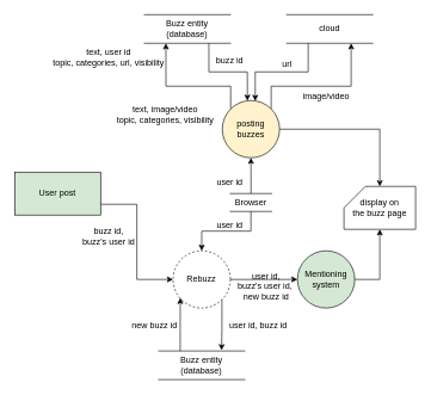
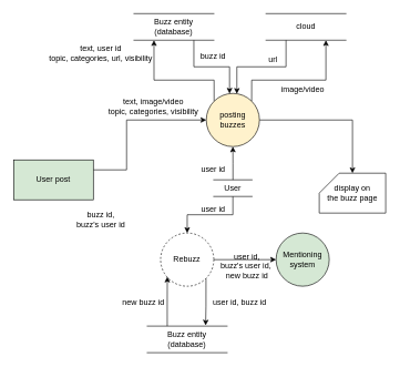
  <mxCell id="0" />
  <mxCell id="1" parent="0" />
  <mxCell id="2" value="text, image/video&lt;br&gt;topic, categories, visibility" style="text;html=1;align=center;verticalAlign=middle;resizable=0;points=[];autosize=1;strokeColor=none;fillColor=none;" parent="1" vertex="1"><mxGeometry x="150" y="140" width="160" height="40" as="geometry" /></mxCell>
- <mxCell id="4" style="edgeStyle=orthogonalEdgeStyle;rounded=0;orthogonalLoop=1;jettySize=auto;html=1;exitX=1;exitY=0.75;exitDx=0;exitDy=0;entryX=0;entryY=0.5;entryDx=0;entryDy=0;" edge="1" parent="1" source="5" target="12"><mxGeometry relative="1" as="geometry" /></mxCell>
+ <mxCell id="3" style="edgeStyle=orthogonalEdgeStyle;rounded=0;orthogonalLoop=1;jettySize=auto;html=1;exitX=1;exitY=0.25;exitDx=0;exitDy=0;entryX=0;entryY=0.5;entryDx=0;entryDy=0;" edge="1" parent="1" source="5" target="9"><mxGeometry relative="1" as="geometry"><Array as="points"><mxPoint x="190" y="255" /><mxPoint x="190" y="180" /></Array></mxGeometry></mxCell>
  <mxCell id="5" value="User post" style="rounded=0;whiteSpace=wrap;html=1;fillColor=#d5e8d4;" vertex="1" parent="1"><mxGeometry x="20" y="240" width="120" height="60" as="geometry" /></mxCell>
  <mxCell id="6" style="edgeStyle=orthogonalEdgeStyle;rounded=0;orthogonalLoop=1;jettySize=auto;html=1;exitX=0;exitY=0;exitDx=0;exitDy=0;entryX=0.25;entryY=1;entryDx=0;entryDy=0;" edge="1" parent="1" source="9" target="22"><mxGeometry relative="1" as="geometry"><Array as="points"><mxPoint x="322" y="120" /><mxPoint x="231" y="120" /></Array></mxGeometry></mxCell>
  <mxCell id="7" style="edgeStyle=orthogonalEdgeStyle;rounded=0;orthogonalLoop=1;jettySize=auto;html=1;exitX=1;exitY=0;exitDx=0;exitDy=0;entryX=0.75;entryY=1;entryDx=0;entryDy=0;" edge="1" parent="1" source="9" target="24"><mxGeometry relative="1" as="geometry"><Array as="points"><mxPoint x="378" y="120" /><mxPoint x="490" y="120" /></Array></mxGeometry></mxCell>
  <mxCell id="8" style="edgeStyle=orthogonalEdgeStyle;rounded=0;orthogonalLoop=1;jettySize=auto;html=1;exitX=1;exitY=0.5;exitDx=0;exitDy=0;entryX=0.5;entryY=0;entryDx=0;entryDy=0;entryPerimeter=0;" edge="1" parent="1" source="9" target="20"><mxGeometry relative="1" as="geometry" /></mxCell>
  <mxCell id="9" value="posting&lt;br&gt;buzzes" style="ellipse;whiteSpace=wrap;html=1;aspect=fixed;fillColor=#fff2cc;" vertex="1" parent="1"><mxGeometry x="310" y="140" width="80" height="80" as="geometry" /></mxCell>
  <mxCell id="10" style="edgeStyle=orthogonalEdgeStyle;rounded=0;orthogonalLoop=1;jettySize=auto;html=1;exitX=1;exitY=0.5;exitDx=0;exitDy=0;entryX=0;entryY=0.5;entryDx=0;entryDy=0;" edge="1" parent="1" source="12" target="19"><mxGeometry relative="1" as="geometry"><mxPoint x="400" y="389.833" as="targetPoint" /></mxGeometry></mxCell>
  <mxCell id="11" style="edgeStyle=orthogonalEdgeStyle;rounded=0;orthogonalLoop=1;jettySize=auto;html=1;exitX=1;exitY=1;exitDx=0;exitDy=0;entryX=0.731;entryY=-0.025;entryDx=0;entryDy=0;entryPerimeter=0;" edge="1" parent="1" source="12" target="31"><mxGeometry relative="1" as="geometry" /></mxCell>
  <mxCell id="12" value="Rebuzz" style="ellipse;whiteSpace=wrap;html=1;aspect=fixed;dashed=1;" vertex="1" parent="1"><mxGeometry x="241.25" y="350" width="80" height="80" as="geometry" /></mxCell>
  <mxCell id="13" value="" style="edgeStyle=orthogonalEdgeStyle;rounded=0;orthogonalLoop=1;jettySize=auto;html=1;" edge="1" parent="1" source="15" target="9"><mxGeometry relative="1" as="geometry" /></mxCell>
  <mxCell id="14" style="edgeStyle=orthogonalEdgeStyle;rounded=0;orthogonalLoop=1;jettySize=auto;html=1;exitX=0.5;exitY=1;exitDx=0;exitDy=0;entryX=0.5;entryY=0;entryDx=0;entryDy=0;" edge="1" parent="1" source="15" target="12"><mxGeometry relative="1" as="geometry" /></mxCell>
- <mxCell id="15" value="Browser" style="shape=partialRectangle;whiteSpace=wrap;html=1;left=0;right=0;fillColor=none;rounded=0;strokeColor=default;fontFamily=Helvetica;fontSize=12;fontColor=default;" vertex="1" parent="1"><mxGeometry x="321.25" y="270" width="57.5" height="25" as="geometry" /></mxCell>
+ <mxCell id="15" value="User" style="shape=partialRectangle;whiteSpace=wrap;html=1;left=0;right=0;fillColor=none;rounded=0;strokeColor=default;fontFamily=Helvetica;fontSize=12;fontColor=default;" vertex="1" parent="1"><mxGeometry x="321.25" y="270" width="57.5" height="25" as="geometry" /></mxCell>
  <mxCell id="16" value="user id" style="text;html=1;align=center;verticalAlign=middle;resizable=0;points=[];autosize=1;strokeColor=none;fillColor=none;" vertex="1" parent="1"><mxGeometry x="290" y="240" width="60" height="30" as="geometry" /></mxCell>
  <mxCell id="17" value="user id" style="text;html=1;align=center;verticalAlign=middle;resizable=0;points=[];autosize=1;strokeColor=none;fillColor=none;" vertex="1" parent="1"><mxGeometry x="290" y="300" width="60" height="30" as="geometry" /></mxCell>
- <mxCell id="18" style="edgeStyle=orthogonalEdgeStyle;rounded=0;orthogonalLoop=1;jettySize=auto;html=1;exitX=1;exitY=0.5;exitDx=0;exitDy=0;entryX=0.5;entryY=1;entryDx=0;entryDy=0;entryPerimeter=0;" edge="1" parent="1" source="19" target="20"><mxGeometry relative="1" as="geometry" /></mxCell>
  <mxCell id="19" value="Mentioning system" style="ellipse;whiteSpace=wrap;html=1;aspect=fixed;fillColor=#d5e8d4;" vertex="1" parent="1"><mxGeometry x="415" y="350" width="80" height="80" as="geometry" /></mxCell>
  <mxCell id="20" value="display on &lt;br&gt;the buzz page" style="shape=card;whiteSpace=wrap;html=1;" vertex="1" parent="1"><mxGeometry x="480" y="260" width="100" height="60" as="geometry" /></mxCell>
  <mxCell id="21" style="edgeStyle=orthogonalEdgeStyle;rounded=0;orthogonalLoop=1;jettySize=auto;html=1;exitX=0.75;exitY=1;exitDx=0;exitDy=0;entryX=0.438;entryY=0.004;entryDx=0;entryDy=0;entryPerimeter=0;" edge="1" parent="1" source="22" target="9"><mxGeometry relative="1" as="geometry" /></mxCell>
  <mxCell id="22" value="Buzz entity (database)" style="shape=partialRectangle;whiteSpace=wrap;html=1;left=0;right=0;fillColor=none;rounded=0;strokeColor=default;fontFamily=Helvetica;fontSize=12;fontColor=default;" vertex="1" parent="1"><mxGeometry x="201.25" y="20" width="120" height="40" as="geometry" /></mxCell>
  <mxCell id="23" style="edgeStyle=orthogonalEdgeStyle;rounded=0;orthogonalLoop=1;jettySize=auto;html=1;exitX=0.25;exitY=1;exitDx=0;exitDy=0;entryX=0.575;entryY=0.007;entryDx=0;entryDy=0;entryPerimeter=0;" edge="1" parent="1" source="24" target="9"><mxGeometry relative="1" as="geometry" /></mxCell>
  <mxCell id="24" value="cloud" style="shape=partialRectangle;whiteSpace=wrap;html=1;left=0;right=0;fillColor=none;rounded=0;strokeColor=default;fontFamily=Helvetica;fontSize=12;fontColor=default;" vertex="1" parent="1"><mxGeometry x="400" y="20" width="120" height="40" as="geometry" /></mxCell>
  <mxCell id="25" value="image/video" style="text;html=1;align=center;verticalAlign=middle;resizable=0;points=[];autosize=1;strokeColor=none;fillColor=none;" vertex="1" parent="1"><mxGeometry x="410" y="120" width="90" height="30" as="geometry" /></mxCell>
- <mxCell id="26" value="url" style="text;html=1;align=center;verticalAlign=middle;resizable=0;points=[];autosize=1;strokeColor=none;fillColor=none;" vertex="1" parent="1"><mxGeometry x="380" y="75" width="40" height="30" as="geometry" /></mxCell>
+ <mxCell id="26" value="url" style="text;html=1;align=center;verticalAlign=middle;resizable=0;points=[];autosize=1;strokeColor=none;fillColor=none;" vertex="1" parent="1"><mxGeometry x="390" y="75" width="40" height="30" as="geometry" /></mxCell>
  <mxCell id="27" value="buzz id" style="text;html=1;align=center;verticalAlign=middle;resizable=0;points=[];autosize=1;strokeColor=none;fillColor=none;" vertex="1" parent="1"><mxGeometry x="290" y="70" width="60" height="30" as="geometry" /></mxCell>
  <mxCell id="28" value="text, user id&lt;br&gt;&lt;span style=&quot;color: rgba(0, 0, 0, 0); font-family: monospace; font-size: 0px; text-align: start;&quot;&gt;%3CmxGraphModel%3E%3Croot%3E%3CmxCell%20id%3D%220%22%2F%3E%3CmxCell%20id%3D%221%22%20parent%3D%220%22%2F%3E%3CmxCell%20id%3D%222%22%20value%3D%22cloud%22%20style%3D%22shape%3DpartialRectangle%3BwhiteSpace%3Dwrap%3Bhtml%3D1%3Bleft%3D0%3Bright%3D0%3BfillColor%3Dnone%3Brounded%3D0%3BstrokeColor%3Ddefault%3BfontFamily%3DHelvetica%3BfontSize%3D12%3BfontColor%3Ddefault%3B%22%20vertex%3D%221%22%20parent%3D%221%22%3E%3CmxGeometry%20x%3D%22322.5%22%20y%3D%2260%22%20width%3D%22120%22%20height%3D%2240%22%20as%3D%22geometry%22%2F%3E%3C%2FmxCell%3E%3C%2Froot%3E%3C%2FmxGraphModel%3E&lt;/span&gt;topic,&amp;nbsp;categories, url, visibility" style="text;html=1;align=center;verticalAlign=middle;resizable=0;points=[];autosize=1;strokeColor=none;fillColor=none;" vertex="1" parent="1"><mxGeometry x="61.25" y="60" width="180" height="40" as="geometry" /></mxCell>
  <mxCell id="29" value="buzz id, &lt;br&gt;buzz's user id" style="text;html=1;align=center;verticalAlign=middle;resizable=0;points=[];autosize=1;strokeColor=none;fillColor=none;" vertex="1" parent="1"><mxGeometry x="101.25" y="310" width="100" height="40" as="geometry" /></mxCell>
  <mxCell id="30" style="edgeStyle=orthogonalEdgeStyle;rounded=0;orthogonalLoop=1;jettySize=auto;html=1;exitX=0.25;exitY=0;exitDx=0;exitDy=0;entryX=0.126;entryY=0.821;entryDx=0;entryDy=0;entryPerimeter=0;" edge="1" parent="1" source="31" target="12"><mxGeometry relative="1" as="geometry" /></mxCell>
  <mxCell id="31" value="Buzz entity (database)" style="shape=partialRectangle;whiteSpace=wrap;html=1;left=0;right=0;fillColor=none;rounded=0;strokeColor=default;fontFamily=Helvetica;fontSize=12;fontColor=default;" vertex="1" parent="1"><mxGeometry x="221.25" y="490" width="120" height="40" as="geometry" /></mxCell>
  <mxCell id="32" value="user id, buzz id" style="text;html=1;align=center;verticalAlign=middle;resizable=0;points=[];autosize=1;strokeColor=none;fillColor=none;" vertex="1" parent="1"><mxGeometry x="310" y="440" width="100" height="30" as="geometry" /></mxCell>
  <mxCell id="33" value="user id,&lt;br&gt;buzz's user id,&amp;nbsp;&lt;br&gt;new buzz id" style="text;html=1;align=center;verticalAlign=middle;resizable=0;points=[];autosize=1;strokeColor=none;fillColor=none;" vertex="1" parent="1"><mxGeometry x="321.25" y="370" width="100" height="60" as="geometry" /></mxCell>
  <mxCell id="34" value="new buzz id" style="text;html=1;align=center;verticalAlign=middle;resizable=0;points=[];autosize=1;strokeColor=none;fillColor=none;" vertex="1" parent="1"><mxGeometry x="170" y="440" width="90" height="30" as="geometry" /></mxCell>
